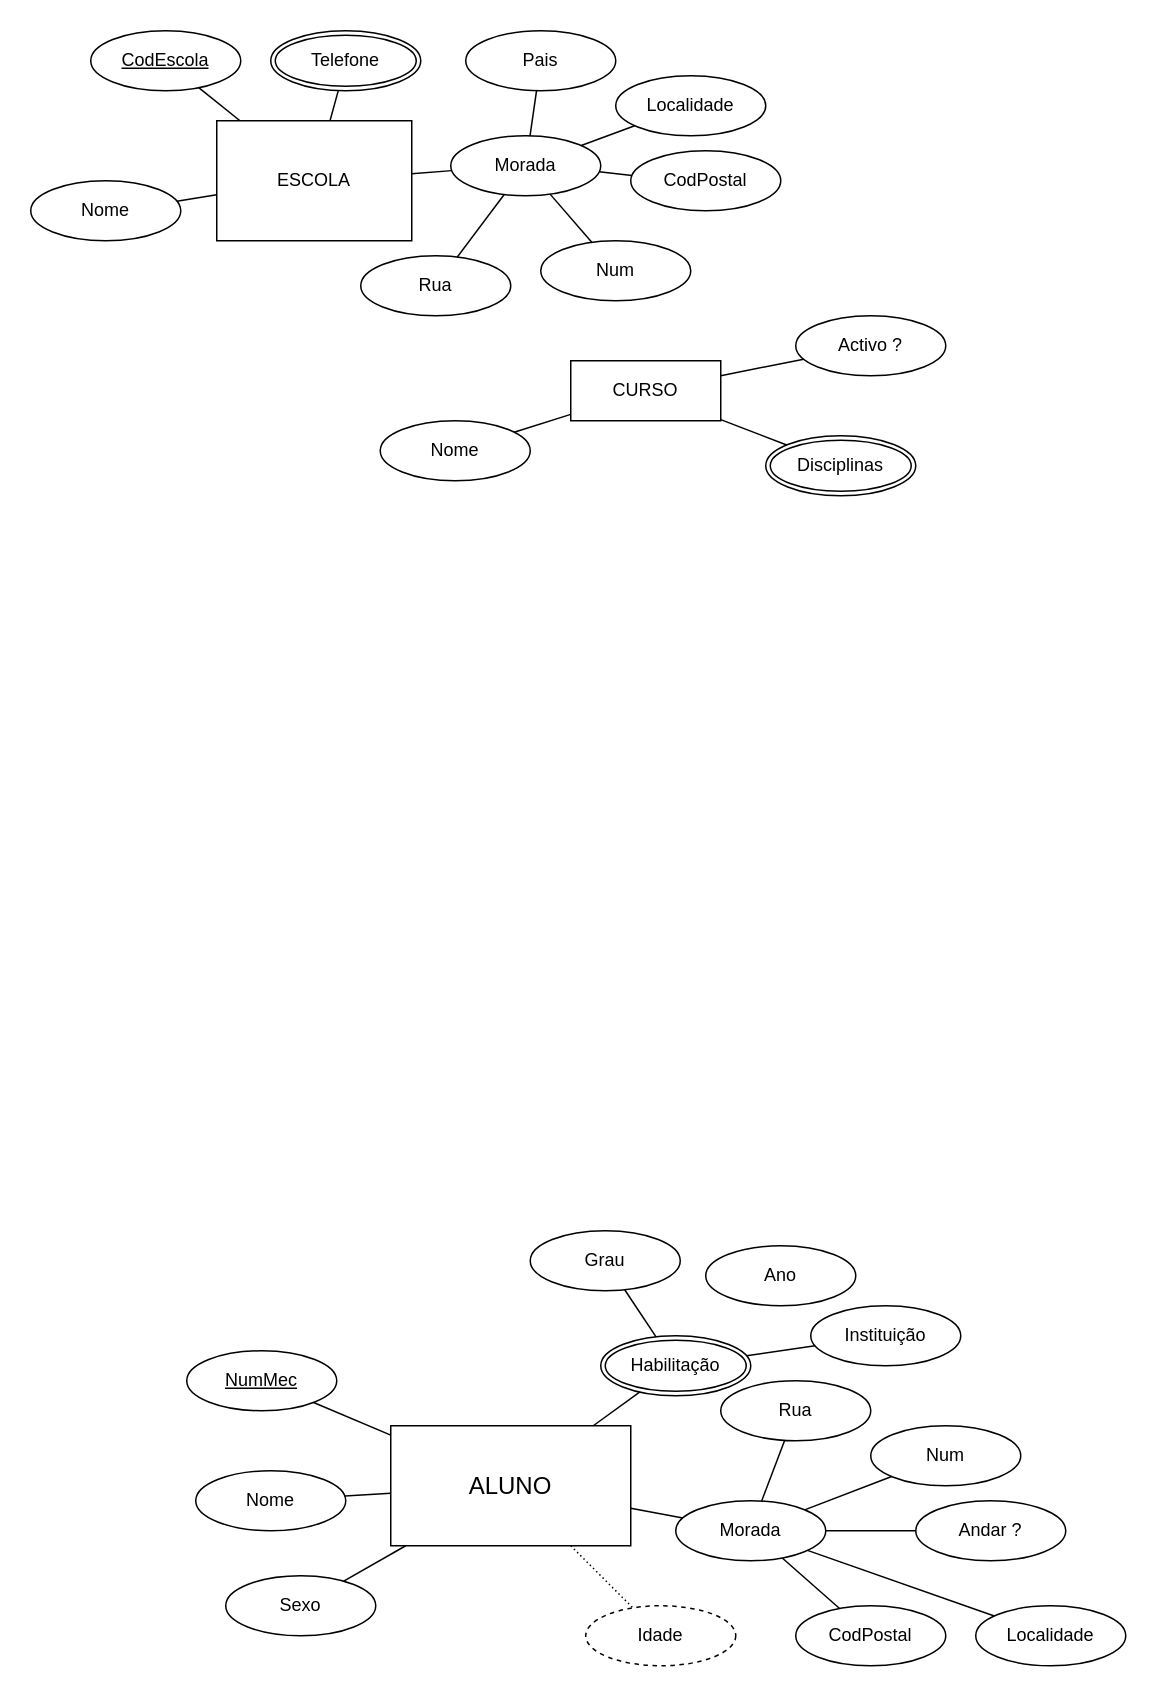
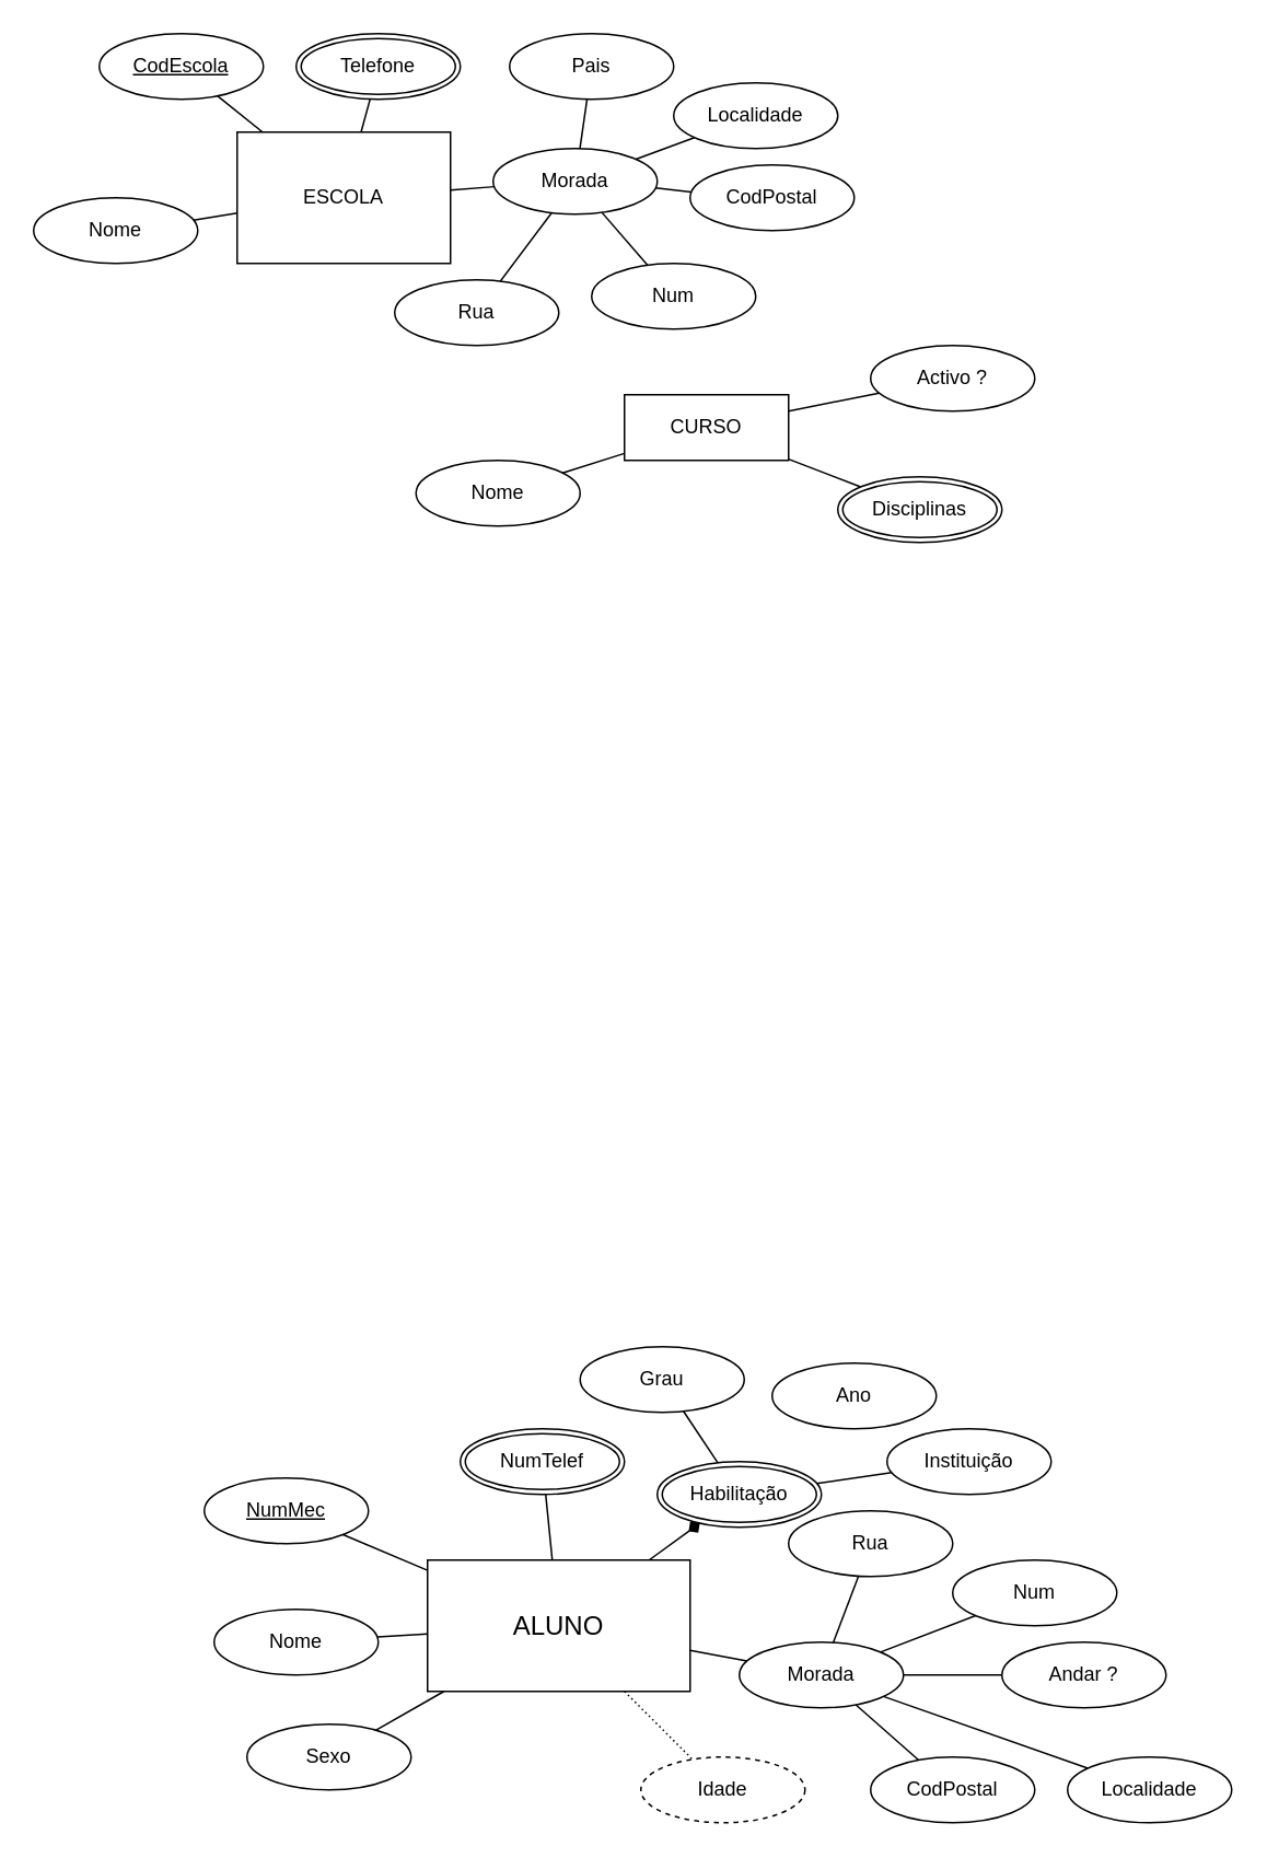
  <mxCell id="0" />
  <mxCell id="1" parent="0" />
  <mxCell id="2" value="&lt;font style=&quot;vertical-align: inherit;&quot;&gt;&lt;font style=&quot;vertical-align: inherit;&quot;&gt;&lt;font style=&quot;vertical-align: inherit;&quot;&gt;&lt;font style=&quot;vertical-align: inherit; font-size: 16px;&quot;&gt;ALUNO&lt;/font&gt;&lt;/font&gt;&lt;/font&gt;&lt;/font&gt;" style="whiteSpace=wrap;html=1;align=center;" vertex="1" parent="1"><mxGeometry x="260" y="950" width="160" height="80" as="geometry" /></mxCell>
  <mxCell id="3" value="Nome" style="ellipse;whiteSpace=wrap;html=1;align=center;" vertex="1" parent="1"><mxGeometry x="130" y="980" width="100" height="40" as="geometry" /></mxCell>
  <mxCell id="4" value="Sexo" style="ellipse;whiteSpace=wrap;html=1;align=center;" vertex="1" parent="1"><mxGeometry x="150" y="1050" width="100" height="40" as="geometry" /></mxCell>
  <mxCell id="5" value="NumMec" style="ellipse;whiteSpace=wrap;html=1;align=center;fontStyle=4;" vertex="1" parent="1"><mxGeometry x="124" y="900" width="100" height="40" as="geometry" /></mxCell>
  <mxCell id="6" value="" style="endArrow=none;html=1;rounded=0;" edge="1" parent="1" source="5" target="2"><mxGeometry relative="1" as="geometry"><mxPoint x="270" y="980" as="sourcePoint" /><mxPoint x="430" y="980" as="targetPoint" /></mxGeometry></mxCell>
  <mxCell id="7" value="" style="endArrow=none;html=1;rounded=0;" edge="1" parent="1" source="3" target="2"><mxGeometry relative="1" as="geometry"><mxPoint x="270" y="970" as="sourcePoint" /><mxPoint x="430" y="970" as="targetPoint" /></mxGeometry></mxCell>
  <mxCell id="8" value="" style="endArrow=none;html=1;rounded=0;" edge="1" parent="1" source="2" target="4"><mxGeometry relative="1" as="geometry"><mxPoint x="270" y="970" as="sourcePoint" /><mxPoint x="430" y="970" as="targetPoint" /></mxGeometry></mxCell>
  <mxCell id="9" value="" style="endArrow=none;html=1;rounded=0;dashed=1;dashPattern=1 2;" edge="1" parent="1" source="2" target="10"><mxGeometry relative="1" as="geometry"><mxPoint x="270" y="1030" as="sourcePoint" /><mxPoint x="530" y="1050" as="targetPoint" /></mxGeometry></mxCell>
  <mxCell id="10" value="Idade" style="ellipse;whiteSpace=wrap;html=1;align=center;dashed=1;" vertex="1" parent="1"><mxGeometry x="390" y="1070" width="100" height="40" as="geometry" /></mxCell>
  <mxCell id="11" value="Morada" style="ellipse;whiteSpace=wrap;html=1;align=center;" vertex="1" parent="1"><mxGeometry x="450" y="1000" width="100" height="40" as="geometry" /></mxCell>
  <mxCell id="12" value="CodPostal" style="ellipse;whiteSpace=wrap;html=1;align=center;" vertex="1" parent="1"><mxGeometry x="530" y="1070" width="100" height="40" as="geometry" /></mxCell>
  <mxCell id="13" value="Localidade" style="ellipse;whiteSpace=wrap;html=1;align=center;" vertex="1" parent="1"><mxGeometry x="650" y="1070" width="100" height="40" as="geometry" /></mxCell>
  <mxCell id="14" value="Andar ?" style="ellipse;whiteSpace=wrap;html=1;align=center;" vertex="1" parent="1"><mxGeometry x="610" y="1000" width="100" height="40" as="geometry" /></mxCell>
  <mxCell id="15" value="Num" style="ellipse;whiteSpace=wrap;html=1;align=center;" vertex="1" parent="1"><mxGeometry x="580" y="950" width="100" height="40" as="geometry" /></mxCell>
  <mxCell id="16" value="Rua" style="ellipse;whiteSpace=wrap;html=1;align=center;" vertex="1" parent="1"><mxGeometry x="480" y="920" width="100" height="40" as="geometry" /></mxCell>
+ <mxCell id="17" value="NumTelef" style="ellipse;shape=doubleEllipse;margin=3;whiteSpace=wrap;html=1;align=center;" vertex="1" parent="1"><mxGeometry x="280" y="870" width="100" height="40" as="geometry" /></mxCell>
  <mxCell id="18" value="Habilitação" style="ellipse;shape=doubleEllipse;margin=3;whiteSpace=wrap;html=1;align=center;" vertex="1" parent="1"><mxGeometry x="400" y="890" width="100" height="40" as="geometry" /></mxCell>
  <mxCell id="19" value="Instituição" style="ellipse;whiteSpace=wrap;html=1;align=center;" vertex="1" parent="1"><mxGeometry x="540" y="870" width="100" height="40" as="geometry" /></mxCell>
  <mxCell id="20" value="" style="endArrow=none;html=1;rounded=0;" edge="1" parent="1" source="2" target="11"><mxGeometry relative="1" as="geometry"><mxPoint x="270" y="1030" as="sourcePoint" /><mxPoint x="430" y="1030" as="targetPoint" /></mxGeometry></mxCell>
+ <mxCell id="21" value="" style="endArrow=none;html=1;rounded=0;" edge="1" parent="1" source="2" target="17"><mxGeometry relative="1" as="geometry"><mxPoint x="444" y="1020" as="sourcePoint" /><mxPoint x="482" y="1024" as="targetPoint" /></mxGeometry></mxCell>
  <mxCell id="22" value="" style="endArrow=none;html=1;rounded=0;" edge="1" parent="1" source="11" target="12"><mxGeometry relative="1" as="geometry"><mxPoint x="270" y="1030" as="sourcePoint" /><mxPoint x="430" y="1030" as="targetPoint" /></mxGeometry></mxCell>
  <mxCell id="23" value="" style="endArrow=none;html=1;rounded=0;" edge="1" parent="1" source="11" target="13"><mxGeometry relative="1" as="geometry"><mxPoint x="270" y="1030" as="sourcePoint" /><mxPoint x="430" y="1030" as="targetPoint" /></mxGeometry></mxCell>
  <mxCell id="24" value="" style="endArrow=none;html=1;rounded=0;" edge="1" parent="1" source="11" target="14"><mxGeometry relative="1" as="geometry"><mxPoint x="390" y="1030" as="sourcePoint" /><mxPoint x="560" y="990" as="targetPoint" /></mxGeometry></mxCell>
  <mxCell id="25" value="" style="endArrow=none;html=1;rounded=0;" edge="1" parent="1" source="11" target="15"><mxGeometry relative="1" as="geometry"><mxPoint x="560" y="1030" as="sourcePoint" /><mxPoint x="620" y="1030" as="targetPoint" /></mxGeometry></mxCell>
  <mxCell id="26" value="" style="endArrow=none;html=1;rounded=0;" edge="1" parent="1" source="11" target="16"><mxGeometry relative="1" as="geometry"><mxPoint x="270" y="1030" as="sourcePoint" /><mxPoint x="430" y="1030" as="targetPoint" /></mxGeometry></mxCell>
- <mxCell id="27" value="" style="endArrow=none;html=1;rounded=0;" edge="1" parent="1" source="2" target="18"><mxGeometry relative="1" as="geometry"><mxPoint x="444" y="983" as="sourcePoint" /><mxPoint x="502" y="963" as="targetPoint" /></mxGeometry></mxCell>
+ <mxCell id="27" value="" style="endArrow=diamond;html=1;rounded=0;" edge="1" parent="1" source="2" target="18"><mxGeometry relative="1" as="geometry"><mxPoint x="444" y="983" as="sourcePoint" /><mxPoint x="502" y="963" as="targetPoint" /></mxGeometry></mxCell>
  <mxCell id="28" value="" style="endArrow=none;html=1;rounded=0;" edge="1" parent="1" source="18" target="19"><mxGeometry relative="1" as="geometry"><mxPoint x="406" y="970" as="sourcePoint" /><mxPoint x="471" y="908" as="targetPoint" /></mxGeometry></mxCell>
  <mxCell id="29" value="Ano" style="ellipse;whiteSpace=wrap;html=1;align=center;" vertex="1" parent="1"><mxGeometry x="470" y="830" width="100" height="40" as="geometry" /></mxCell>
  <mxCell id="30" value="Grau" style="ellipse;whiteSpace=wrap;html=1;align=center;" vertex="1" parent="1"><mxGeometry x="353" y="820" width="100" height="40" as="geometry" /></mxCell>
  <mxCell id="31" value="" style="endArrow=none;html=1;rounded=0;" edge="1" parent="1" source="18" target="30"><mxGeometry relative="1" as="geometry"><mxPoint x="270" y="1030" as="sourcePoint" /><mxPoint x="430" y="1030" as="targetPoint" /></mxGeometry></mxCell>
  <mxCell id="32" value="ESCOLA" style="whiteSpace=wrap;html=1;align=center;" vertex="1" parent="1"><mxGeometry x="144" y="80" width="130" height="80" as="geometry" /></mxCell>
  <mxCell id="33" value="CodEscola" style="ellipse;whiteSpace=wrap;html=1;align=center;fontStyle=4;" vertex="1" parent="1"><mxGeometry x="60" y="20" width="100" height="40" as="geometry" /></mxCell>
  <mxCell id="34" value="Nome" style="ellipse;whiteSpace=wrap;html=1;align=center;" vertex="1" parent="1"><mxGeometry x="20" y="120" width="100" height="40" as="geometry" /></mxCell>
  <mxCell id="35" value="Telefone" style="ellipse;shape=doubleEllipse;margin=3;whiteSpace=wrap;html=1;align=center;" vertex="1" parent="1"><mxGeometry x="180" y="20" width="100" height="40" as="geometry" /></mxCell>
  <mxCell id="36" value="Morada" style="ellipse;whiteSpace=wrap;html=1;align=center;" vertex="1" parent="1"><mxGeometry x="300" y="90" width="100" height="40" as="geometry" /></mxCell>
  <mxCell id="37" value="Rua" style="ellipse;whiteSpace=wrap;html=1;align=center;" vertex="1" parent="1"><mxGeometry x="240" y="170" width="100" height="40" as="geometry" /></mxCell>
  <mxCell id="38" value="Num" style="ellipse;whiteSpace=wrap;html=1;align=center;" vertex="1" parent="1"><mxGeometry x="360" y="160" width="100" height="40" as="geometry" /></mxCell>
  <mxCell id="39" value="CodPostal" style="ellipse;whiteSpace=wrap;html=1;align=center;" vertex="1" parent="1"><mxGeometry x="420" y="100" width="100" height="40" as="geometry" /></mxCell>
  <mxCell id="40" value="Pais" style="ellipse;whiteSpace=wrap;html=1;align=center;" vertex="1" parent="1"><mxGeometry x="310" y="20" width="100" height="40" as="geometry" /></mxCell>
  <mxCell id="41" value="Localidade" style="ellipse;whiteSpace=wrap;html=1;align=center;" vertex="1" parent="1"><mxGeometry x="410" y="50" width="100" height="40" as="geometry" /></mxCell>
  <mxCell id="42" value="" style="endArrow=none;html=1;rounded=0;" edge="1" parent="1" source="33" target="32"><mxGeometry relative="1" as="geometry"><mxPoint x="340" y="130" as="sourcePoint" /><mxPoint x="500" y="130" as="targetPoint" /></mxGeometry></mxCell>
  <mxCell id="43" value="" style="endArrow=none;html=1;rounded=0;" edge="1" parent="1" source="35" target="32"><mxGeometry relative="1" as="geometry"><mxPoint x="419" y="80" as="sourcePoint" /><mxPoint x="417" y="120" as="targetPoint" /></mxGeometry></mxCell>
  <mxCell id="44" value="" style="endArrow=none;html=1;rounded=0;" edge="1" parent="1" source="34" target="32"><mxGeometry relative="1" as="geometry"><mxPoint x="530" y="153" as="sourcePoint" /><mxPoint x="480" y="156" as="targetPoint" /></mxGeometry></mxCell>
  <mxCell id="45" value="" style="endArrow=none;html=1;rounded=0;" edge="1" parent="1" source="36" target="32"><mxGeometry relative="1" as="geometry"><mxPoint x="340" y="130" as="sourcePoint" /><mxPoint x="500" y="130" as="targetPoint" /></mxGeometry></mxCell>
  <mxCell id="46" value="" style="endArrow=none;html=1;rounded=0;" edge="1" parent="1" source="37" target="36"><mxGeometry relative="1" as="geometry"><mxPoint x="340" y="130" as="sourcePoint" /><mxPoint x="500" y="130" as="targetPoint" /></mxGeometry></mxCell>
  <mxCell id="47" value="" style="endArrow=none;html=1;rounded=0;" edge="1" parent="1" source="38" target="36"><mxGeometry relative="1" as="geometry"><mxPoint x="259" y="255" as="sourcePoint" /><mxPoint x="366" y="245" as="targetPoint" /></mxGeometry></mxCell>
  <mxCell id="48" value="" style="endArrow=none;html=1;rounded=0;" edge="1" parent="1" source="39" target="36"><mxGeometry relative="1" as="geometry"><mxPoint x="342" y="275" as="sourcePoint" /><mxPoint x="383" y="255" as="targetPoint" /></mxGeometry></mxCell>
  <mxCell id="49" value="" style="endArrow=none;html=1;rounded=0;" edge="1" parent="1" source="41" target="36"><mxGeometry relative="1" as="geometry"><mxPoint x="415" y="300" as="sourcePoint" /><mxPoint x="415" y="260" as="targetPoint" /></mxGeometry></mxCell>
  <mxCell id="50" value="" style="endArrow=none;html=1;rounded=0;" edge="1" parent="1" source="40" target="36"><mxGeometry relative="1" as="geometry"><mxPoint x="488" y="275" as="sourcePoint" /><mxPoint x="447" y="255" as="targetPoint" /></mxGeometry></mxCell>
  <mxCell id="51" value="CURSO" style="whiteSpace=wrap;html=1;align=center;" vertex="1" parent="1"><mxGeometry x="380" y="240" width="100" height="40" as="geometry" /></mxCell>
  <mxCell id="52" value="Nome" style="ellipse;whiteSpace=wrap;html=1;align=center;" vertex="1" parent="1"><mxGeometry x="253" y="280" width="100" height="40" as="geometry" /></mxCell>
  <mxCell id="53" value="Disciplinas" style="ellipse;shape=doubleEllipse;margin=3;whiteSpace=wrap;html=1;align=center;" vertex="1" parent="1"><mxGeometry x="510" y="290" width="100" height="40" as="geometry" /></mxCell>
  <mxCell id="54" value="Activo ?" style="ellipse;whiteSpace=wrap;html=1;align=center;" vertex="1" parent="1"><mxGeometry x="530" y="210" width="100" height="40" as="geometry" /></mxCell>
  <mxCell id="55" value="" style="endArrow=none;html=1;rounded=0;" edge="1" parent="1" source="51" target="54"><mxGeometry relative="1" as="geometry"><mxPoint x="430" y="270" as="sourcePoint" /><mxPoint x="500" y="270" as="targetPoint" /></mxGeometry></mxCell>
  <mxCell id="56" value="" style="endArrow=none;html=1;rounded=0;" edge="1" parent="1" source="51" target="53"><mxGeometry relative="1" as="geometry"><mxPoint x="490" y="267" as="sourcePoint" /><mxPoint x="548" y="251" as="targetPoint" /></mxGeometry></mxCell>
  <mxCell id="57" value="" style="endArrow=none;html=1;rounded=0;" edge="1" parent="1" source="51" target="52"><mxGeometry relative="1" as="geometry"><mxPoint x="440" y="290" as="sourcePoint" /><mxPoint x="440" y="330" as="targetPoint" /></mxGeometry></mxCell>
